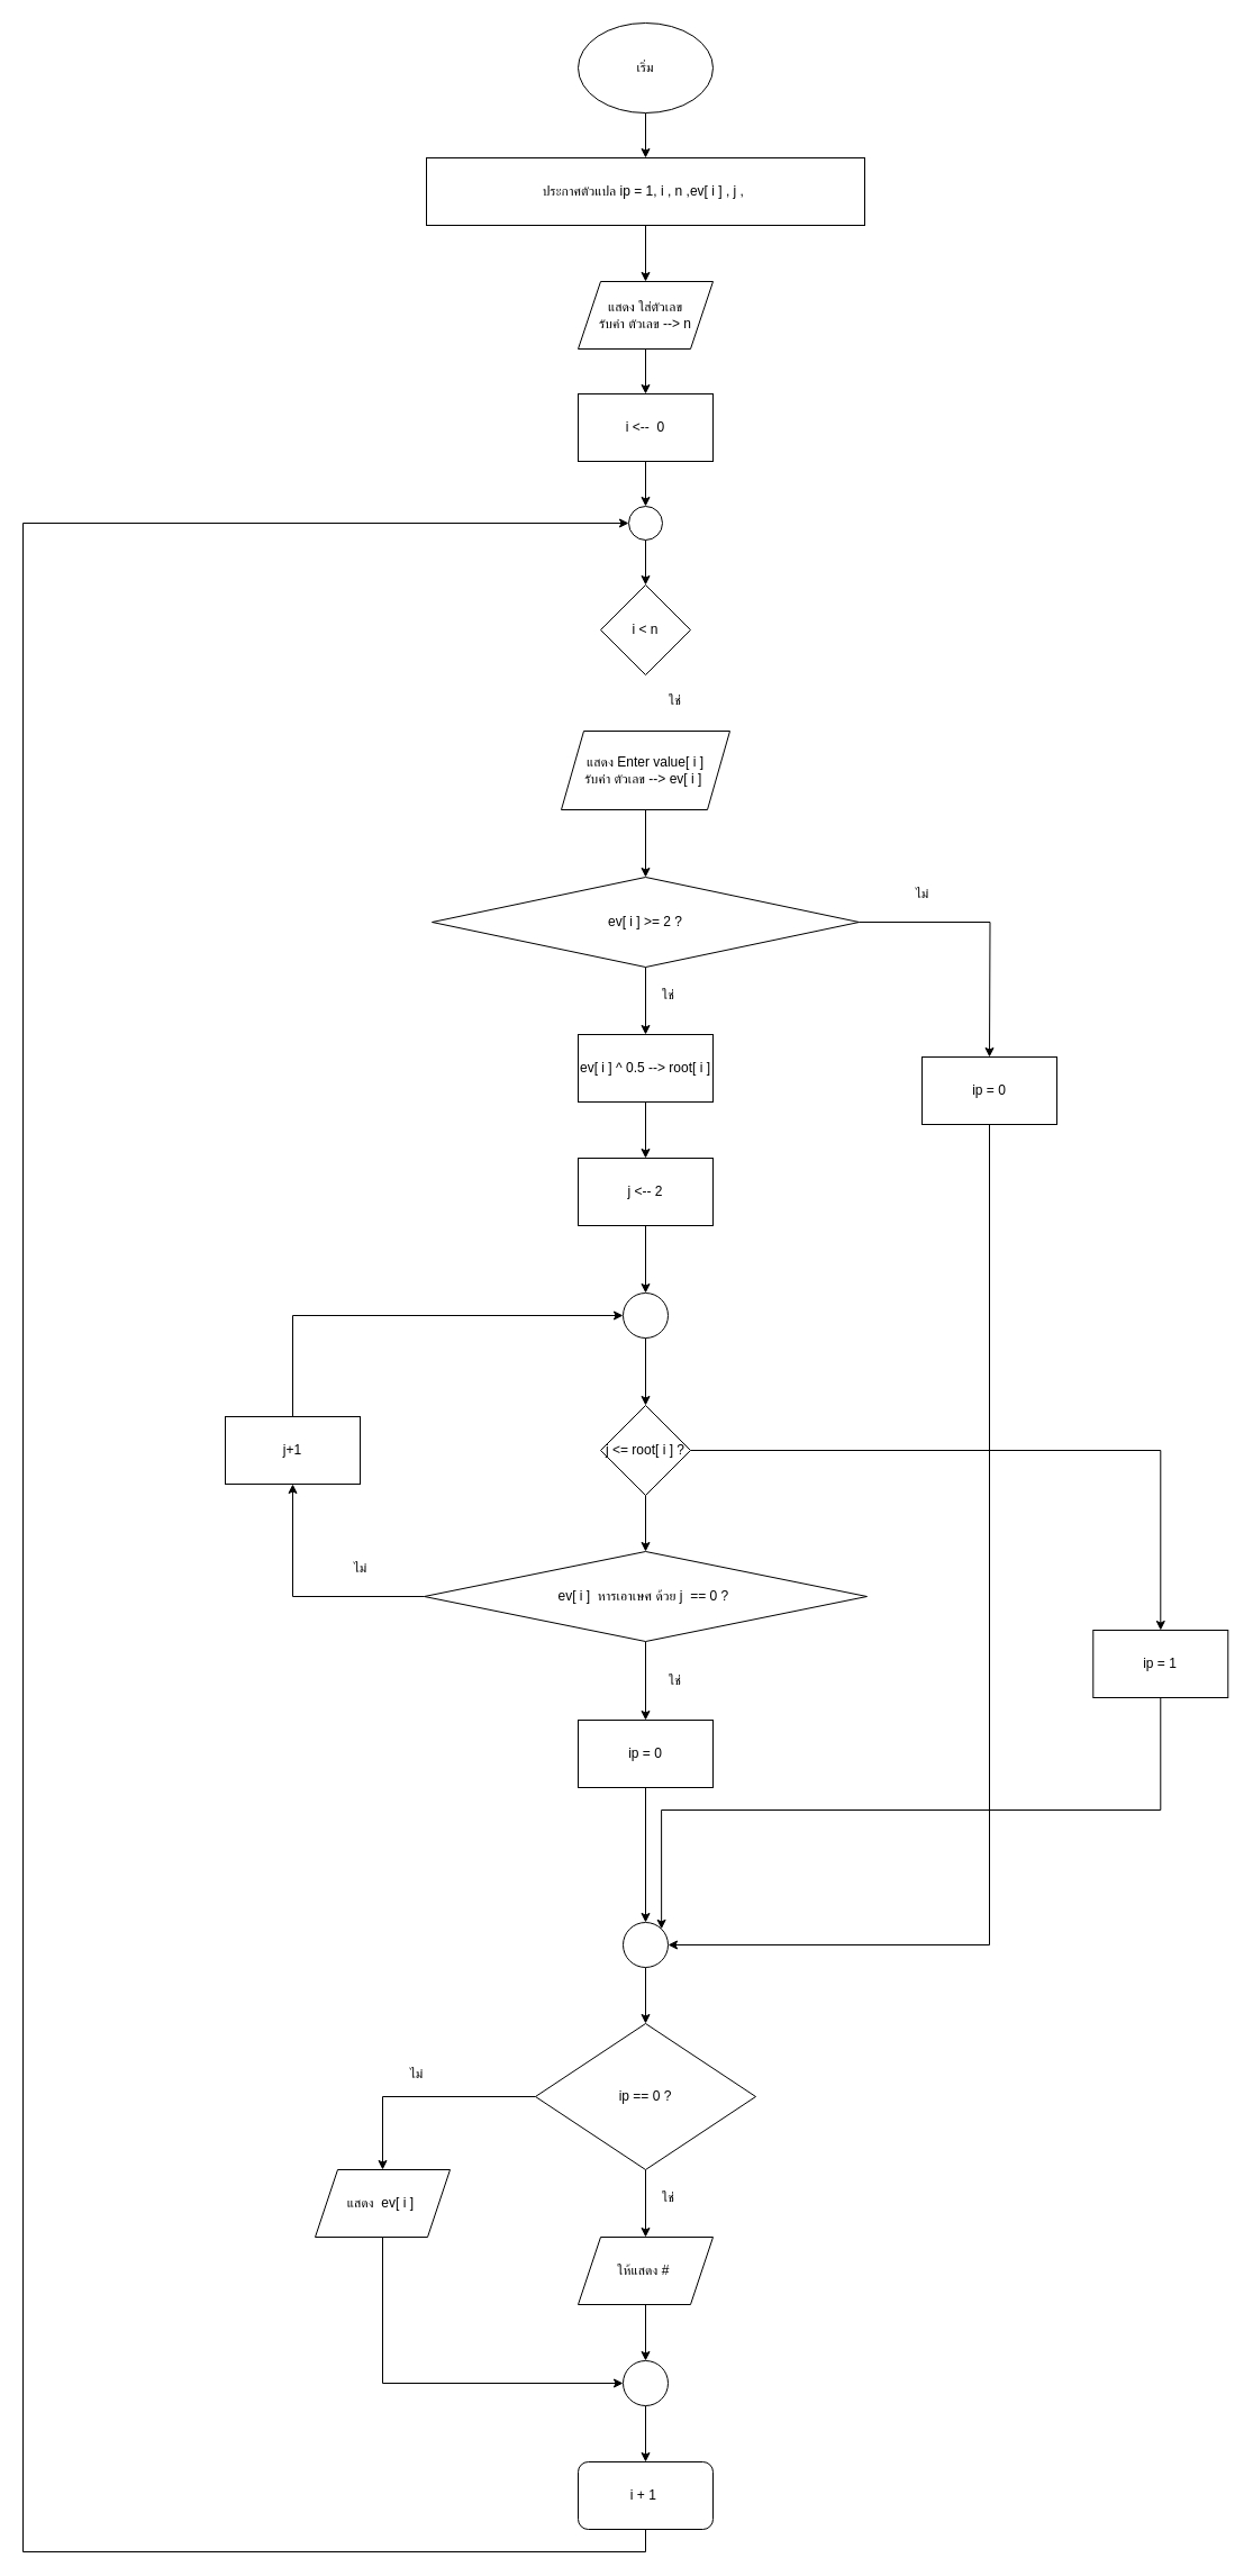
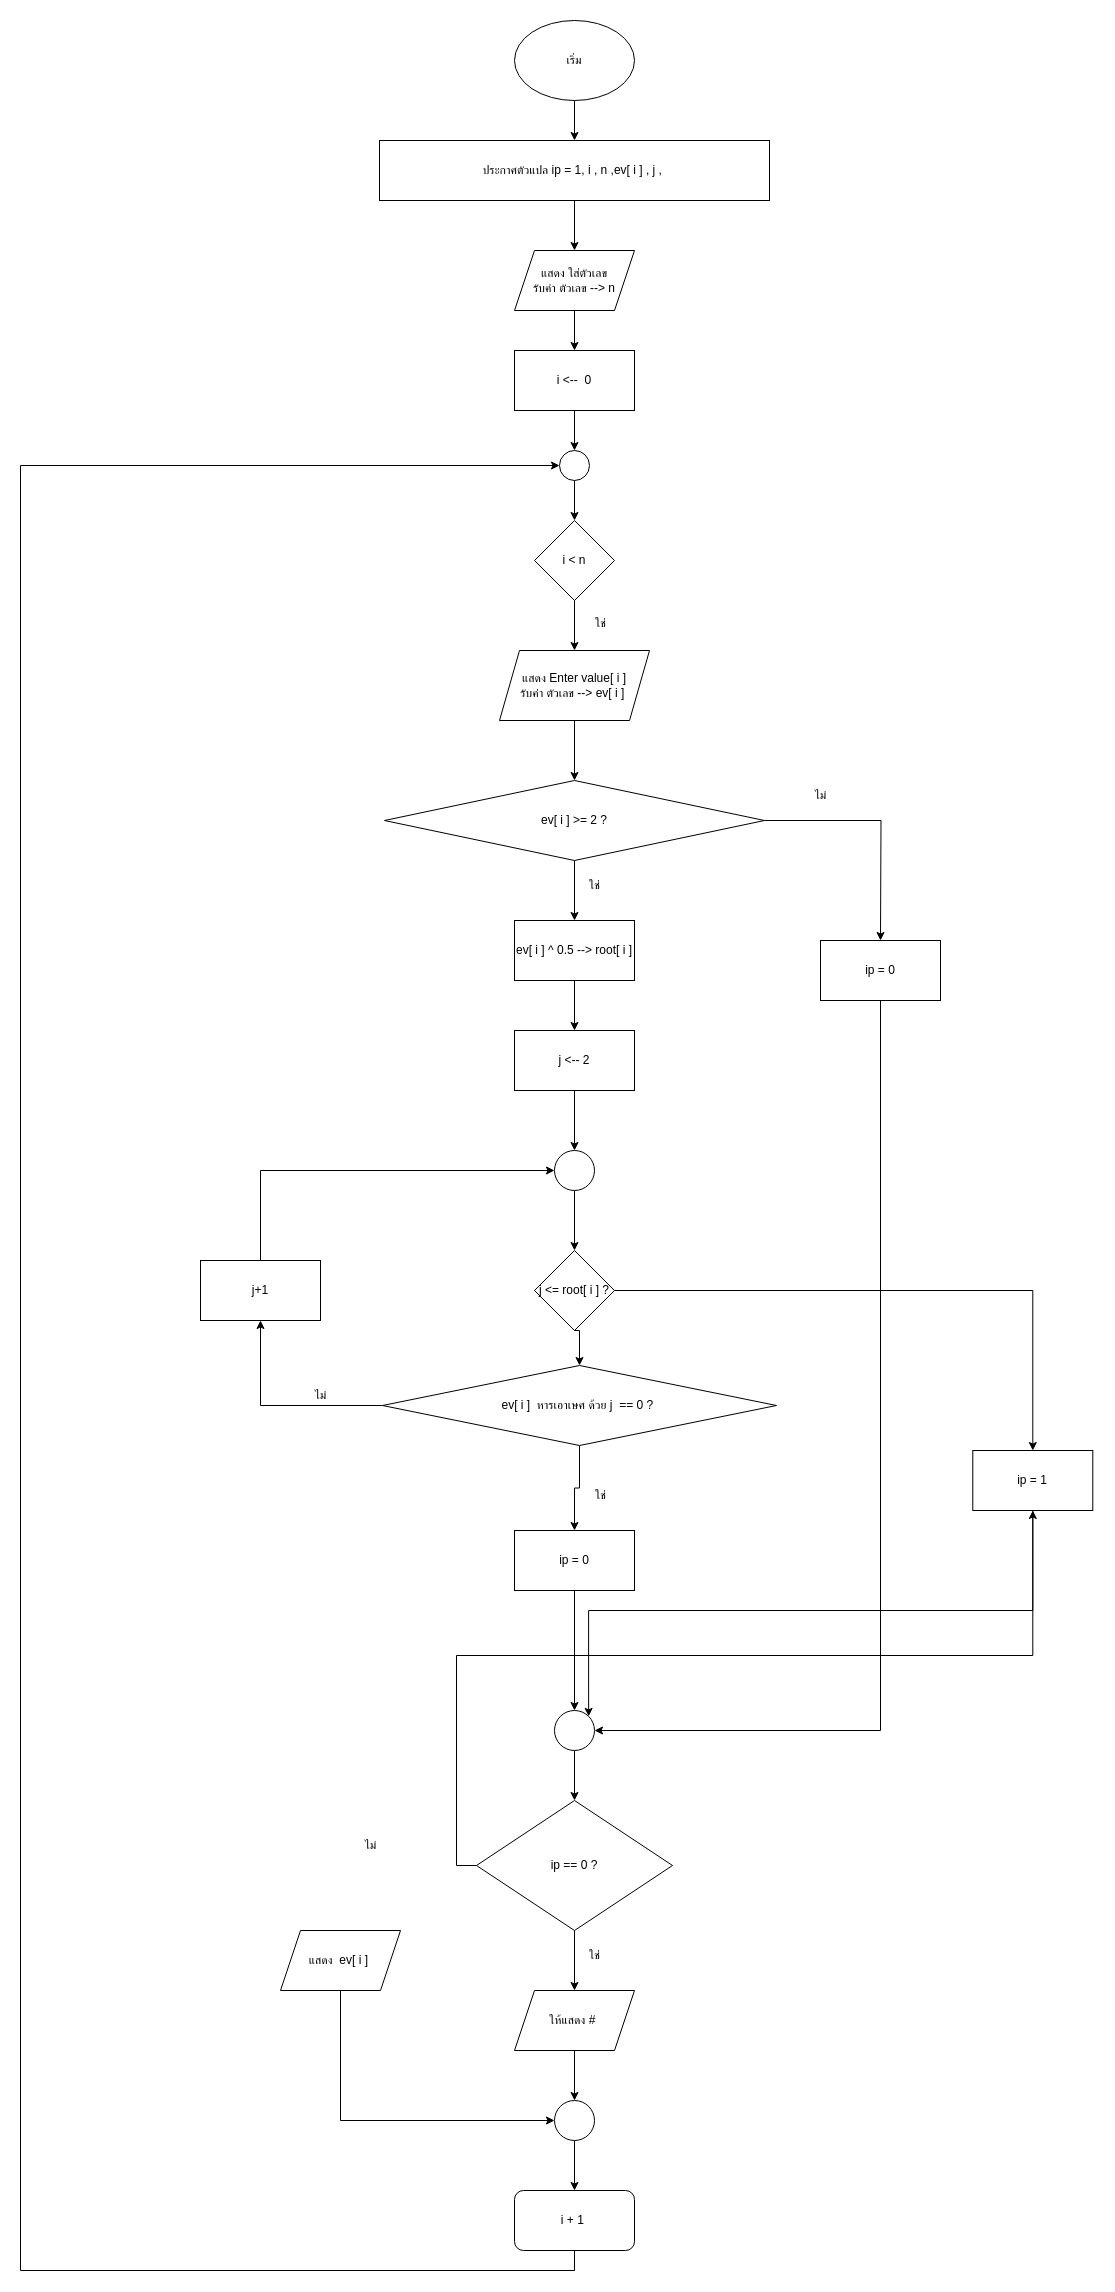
  <mxCell id="0" />
  <mxCell id="1" parent="0" />
  <mxCell id="2" style="edgeStyle=orthogonalEdgeStyle;rounded=0;orthogonalLoop=1;jettySize=auto;html=1;exitX=0.5;exitY=1;exitDx=0;exitDy=0;entryX=0.5;entryY=0;entryDx=0;entryDy=0;" edge="1" parent="1" source="3" target="42"><mxGeometry relative="1" as="geometry" /></mxCell>
  <mxCell id="3" value="&lt;font style=&quot;vertical-align: inherit;&quot; dir=&quot;auto&quot;&gt;&lt;font style=&quot;vertical-align: inherit;&quot; dir=&quot;auto&quot;&gt;เริ่ม&lt;/font&gt;&lt;/font&gt;" style="ellipse;whiteSpace=wrap;html=1;" vertex="1" parent="1"><mxGeometry x="514" y="20" width="120" height="80" as="geometry" /></mxCell>
  <mxCell id="4" style="edgeStyle=orthogonalEdgeStyle;rounded=0;orthogonalLoop=1;jettySize=auto;html=1;exitX=0.5;exitY=1;exitDx=0;exitDy=0;entryX=0.5;entryY=0;entryDx=0;entryDy=0;" edge="1" parent="1" source="5" target="9"><mxGeometry relative="1" as="geometry" /></mxCell>
  <mxCell id="5" value="&lt;font style=&quot;vertical-align: inherit;&quot; dir=&quot;auto&quot;&gt;&lt;font style=&quot;vertical-align: inherit;&quot; dir=&quot;auto&quot;&gt;แสดง ใส่ตัวเลข&lt;/font&gt;&lt;/font&gt;&lt;div&gt;รับค่า ตัวเลข --&amp;gt; n&lt;/div&gt;" style="shape=parallelogram;perimeter=parallelogramPerimeter;whiteSpace=wrap;html=1;fixedSize=1;" vertex="1" parent="1"><mxGeometry x="514" y="250" width="120" height="60" as="geometry" /></mxCell>
+ <mxCell id="6" style="edgeStyle=orthogonalEdgeStyle;rounded=0;orthogonalLoop=1;jettySize=auto;html=1;exitX=0.5;exitY=1;exitDx=0;exitDy=0;entryX=0.5;entryY=0;entryDx=0;entryDy=0;" edge="1" parent="1" source="7" target="11"><mxGeometry relative="1" as="geometry" /></mxCell>
  <mxCell id="7" value="i &amp;lt; n" style="rhombus;whiteSpace=wrap;html=1;" vertex="1" parent="1"><mxGeometry x="534" y="520" width="80" height="80" as="geometry" /></mxCell>
  <mxCell id="8" style="edgeStyle=orthogonalEdgeStyle;rounded=0;orthogonalLoop=1;jettySize=auto;html=1;exitX=0.5;exitY=1;exitDx=0;exitDy=0;entryX=0.5;entryY=0;entryDx=0;entryDy=0;" edge="1" parent="1" source="9" target="15"><mxGeometry relative="1" as="geometry" /></mxCell>
  <mxCell id="9" value="i &amp;lt;--&amp;nbsp; 0" style="rounded=0;whiteSpace=wrap;html=1;" vertex="1" parent="1"><mxGeometry x="514" y="350" width="120" height="60" as="geometry" /></mxCell>
  <mxCell id="10" style="edgeStyle=orthogonalEdgeStyle;rounded=0;orthogonalLoop=1;jettySize=auto;html=1;exitX=0.5;exitY=1;exitDx=0;exitDy=0;entryX=0.5;entryY=0;entryDx=0;entryDy=0;" edge="1" parent="1" source="11" target="30"><mxGeometry relative="1" as="geometry" /></mxCell>
  <mxCell id="11" value="แสดง&amp;nbsp;&lt;font style=&quot;color: light-dark(rgb(0, 0, 0), rgb(255, 255, 255));&quot; face=&quot;Helvetica&quot;&gt;&lt;span style=&quot;text-align: start;&quot;&gt;Enter value[ i ]&lt;/span&gt;&lt;/font&gt;&lt;div&gt;&lt;font style=&quot;color: light-dark(rgb(0, 0, 0), rgb(255, 255, 255));&quot; face=&quot;Helvetica&quot;&gt;รับค่า ตัวเลข --&amp;gt; ev[ i ]&amp;nbsp;&lt;/font&gt;&lt;/div&gt;" style="shape=parallelogram;perimeter=parallelogramPerimeter;whiteSpace=wrap;html=1;fixedSize=1;" vertex="1" parent="1"><mxGeometry x="499" y="650" width="150" height="70" as="geometry" /></mxCell>
  <mxCell id="12" style="edgeStyle=orthogonalEdgeStyle;rounded=0;orthogonalLoop=1;jettySize=auto;html=1;exitX=0.5;exitY=1;exitDx=0;exitDy=0;entryX=0;entryY=0.5;entryDx=0;entryDy=0;" edge="1" parent="1" source="13" target="15"><mxGeometry relative="1" as="geometry"><Array as="points"><mxPoint x="574" y="2270" /><mxPoint x="20" y="2270" /><mxPoint x="20" y="465" /></Array></mxGeometry></mxCell>
  <mxCell id="13" value="i + 1&amp;nbsp;" style="whiteSpace=wrap;html=1;rounded=1;" vertex="1" parent="1"><mxGeometry x="514" y="2190" width="120" height="60" as="geometry" /></mxCell>
  <mxCell id="14" style="edgeStyle=orthogonalEdgeStyle;rounded=0;orthogonalLoop=1;jettySize=auto;html=1;exitX=0.5;exitY=1;exitDx=0;exitDy=0;entryX=0.5;entryY=0;entryDx=0;entryDy=0;" edge="1" parent="1" source="15" target="7"><mxGeometry relative="1" as="geometry" /></mxCell>
  <mxCell id="15" value="" style="ellipse;whiteSpace=wrap;html=1;aspect=fixed;" vertex="1" parent="1"><mxGeometry x="559" y="450" width="30" height="30" as="geometry" /></mxCell>
  <mxCell id="16" value="ใช่" style="text;html=1;align=center;verticalAlign=middle;resizable=0;points=[];autosize=1;strokeColor=none;fillColor=none;" vertex="1" parent="1"><mxGeometry x="580" y="608" width="40" height="30" as="geometry" /></mxCell>
  <mxCell id="17" value="ไม่" style="text;html=1;align=center;verticalAlign=middle;resizable=0;points=[];autosize=1;strokeColor=none;fillColor=none;" vertex="1" parent="1"><mxGeometry x="800" y="780" width="40" height="30" as="geometry" /></mxCell>
  <mxCell id="18" style="edgeStyle=orthogonalEdgeStyle;rounded=0;orthogonalLoop=1;jettySize=auto;html=1;exitX=0.5;exitY=1;exitDx=0;exitDy=0;entryX=0.5;entryY=0;entryDx=0;entryDy=0;" edge="1" parent="1" source="19" target="24"><mxGeometry relative="1" as="geometry" /></mxCell>
  <mxCell id="19" value="ev[ i ] ^ 0.5 --&amp;gt; root[ i ]" style="rounded=0;whiteSpace=wrap;html=1;" vertex="1" parent="1"><mxGeometry x="514" y="920" width="120" height="60" as="geometry" /></mxCell>
  <mxCell id="20" style="edgeStyle=orthogonalEdgeStyle;rounded=0;orthogonalLoop=1;jettySize=auto;html=1;exitX=0.5;exitY=1;exitDx=0;exitDy=0;entryX=0.5;entryY=0;entryDx=0;entryDy=0;" edge="1" parent="1" source="22" target="27"><mxGeometry relative="1" as="geometry" /></mxCell>
  <mxCell id="21" style="edgeStyle=orthogonalEdgeStyle;rounded=0;orthogonalLoop=1;jettySize=auto;html=1;exitX=1;exitY=0.5;exitDx=0;exitDy=0;" edge="1" parent="1" source="22" target="58"><mxGeometry relative="1" as="geometry"><mxPoint x="1032.286" y="1750" as="targetPoint" /></mxGeometry></mxCell>
  <mxCell id="22" value="j &amp;lt;= root[ i ] ?" style="rhombus;whiteSpace=wrap;html=1;" vertex="1" parent="1"><mxGeometry x="534" y="1250" width="80" height="80" as="geometry" /></mxCell>
  <mxCell id="23" style="edgeStyle=orthogonalEdgeStyle;rounded=0;orthogonalLoop=1;jettySize=auto;html=1;exitX=0.5;exitY=1;exitDx=0;exitDy=0;entryX=0.5;entryY=0;entryDx=0;entryDy=0;" edge="1" parent="1" source="24" target="38"><mxGeometry relative="1" as="geometry" /></mxCell>
  <mxCell id="24" value="j &amp;lt;-- 2" style="rounded=0;whiteSpace=wrap;html=1;" vertex="1" parent="1"><mxGeometry x="514" y="1030" width="120" height="60" as="geometry" /></mxCell>
  <mxCell id="25" style="edgeStyle=orthogonalEdgeStyle;rounded=0;orthogonalLoop=1;jettySize=auto;html=1;exitX=0.5;exitY=1;exitDx=0;exitDy=0;entryX=0.5;entryY=0;entryDx=0;entryDy=0;" edge="1" parent="1" source="27" target="34"><mxGeometry relative="1" as="geometry" /></mxCell>
  <mxCell id="26" style="edgeStyle=orthogonalEdgeStyle;rounded=0;orthogonalLoop=1;jettySize=auto;html=1;exitX=0;exitY=0.5;exitDx=0;exitDy=0;entryX=0.5;entryY=1;entryDx=0;entryDy=0;" edge="1" parent="1" source="27" target="40"><mxGeometry relative="1" as="geometry" /></mxCell>
- <mxCell id="27" value="ev[ i ]&amp;nbsp; หารเอาเษศ ด้วย j&amp;nbsp; == 0 ?&amp;nbsp;" style="rhombus;whiteSpace=wrap;html=1;" vertex="1" parent="1"><mxGeometry x="377" y="1380" width="394" height="80" as="geometry" /></mxCell>
+ <mxCell id="27" value="ev[ i ]&amp;nbsp; หารเอาเษศ ด้วย j&amp;nbsp; == 0 ?&amp;nbsp;" style="rhombus;whiteSpace=wrap;html=1;" vertex="1" parent="1"><mxGeometry x="382" y="1365" width="394" height="80" as="geometry" /></mxCell>
  <mxCell id="28" style="edgeStyle=orthogonalEdgeStyle;rounded=0;orthogonalLoop=1;jettySize=auto;html=1;exitX=0.5;exitY=1;exitDx=0;exitDy=0;entryX=0.5;entryY=0;entryDx=0;entryDy=0;" edge="1" parent="1" source="30" target="19"><mxGeometry relative="1" as="geometry" /></mxCell>
  <mxCell id="29" style="edgeStyle=orthogonalEdgeStyle;rounded=0;orthogonalLoop=1;jettySize=auto;html=1;exitX=1;exitY=0.5;exitDx=0;exitDy=0;" edge="1" parent="1" source="30"><mxGeometry relative="1" as="geometry"><mxPoint x="880" y="940" as="targetPoint" /></mxGeometry></mxCell>
  <mxCell id="30" value="ev[ i ] &amp;gt;= 2 ?" style="rhombus;whiteSpace=wrap;html=1;" vertex="1" parent="1"><mxGeometry x="384" y="780" width="380" height="80" as="geometry" /></mxCell>
  <mxCell id="31" style="edgeStyle=orthogonalEdgeStyle;rounded=0;orthogonalLoop=1;jettySize=auto;html=1;exitX=0.5;exitY=1;exitDx=0;exitDy=0;entryX=1;entryY=0.5;entryDx=0;entryDy=0;" edge="1" parent="1" source="32" target="48"><mxGeometry relative="1" as="geometry"><mxPoint x="850" y="1816.4" as="targetPoint" /></mxGeometry></mxCell>
  <mxCell id="32" value="ip = 0" style="rounded=0;whiteSpace=wrap;html=1;" vertex="1" parent="1"><mxGeometry x="820" y="940" width="120" height="60" as="geometry" /></mxCell>
  <mxCell id="33" style="edgeStyle=orthogonalEdgeStyle;rounded=0;orthogonalLoop=1;jettySize=auto;html=1;exitX=0.5;exitY=1;exitDx=0;exitDy=0;entryX=0.5;entryY=0;entryDx=0;entryDy=0;" edge="1" parent="1" source="34" target="48"><mxGeometry relative="1" as="geometry" /></mxCell>
  <mxCell id="34" value="ip = 0" style="rounded=0;whiteSpace=wrap;html=1;" vertex="1" parent="1"><mxGeometry x="514" y="1530" width="120" height="60" as="geometry" /></mxCell>
  <mxCell id="35" value="ใช่" style="text;html=1;align=center;verticalAlign=middle;resizable=0;points=[];autosize=1;strokeColor=none;fillColor=none;" vertex="1" parent="1"><mxGeometry x="574" y="870" width="40" height="30" as="geometry" /></mxCell>
  <mxCell id="36" value="ใช่" style="text;html=1;align=center;verticalAlign=middle;resizable=0;points=[];autosize=1;strokeColor=none;fillColor=none;" vertex="1" parent="1"><mxGeometry x="580" y="1480" width="40" height="30" as="geometry" /></mxCell>
  <mxCell id="37" style="edgeStyle=orthogonalEdgeStyle;rounded=0;orthogonalLoop=1;jettySize=auto;html=1;exitX=0.5;exitY=1;exitDx=0;exitDy=0;entryX=0.5;entryY=0;entryDx=0;entryDy=0;" edge="1" parent="1" source="38" target="22"><mxGeometry relative="1" as="geometry" /></mxCell>
  <mxCell id="38" value="" style="ellipse;whiteSpace=wrap;html=1;aspect=fixed;" vertex="1" parent="1"><mxGeometry x="554" y="1150" width="40" height="40" as="geometry" /></mxCell>
  <mxCell id="39" style="edgeStyle=orthogonalEdgeStyle;rounded=0;orthogonalLoop=1;jettySize=auto;html=1;exitX=0.5;exitY=0;exitDx=0;exitDy=0;entryX=0;entryY=0.5;entryDx=0;entryDy=0;" edge="1" parent="1" source="40" target="38"><mxGeometry relative="1" as="geometry" /></mxCell>
  <mxCell id="40" value="j+1" style="rounded=0;whiteSpace=wrap;html=1;" vertex="1" parent="1"><mxGeometry x="200" y="1260" width="120" height="60" as="geometry" /></mxCell>
  <mxCell id="41" style="edgeStyle=orthogonalEdgeStyle;rounded=0;orthogonalLoop=1;jettySize=auto;html=1;exitX=0.5;exitY=1;exitDx=0;exitDy=0;entryX=0.5;entryY=0;entryDx=0;entryDy=0;" edge="1" parent="1" source="42" target="5"><mxGeometry relative="1" as="geometry" /></mxCell>
  <mxCell id="42" value="ประกาศตัวแปล ip = 1, i , n ,ev[ i ] , j ,&amp;nbsp;" style="rounded=0;whiteSpace=wrap;html=1;" vertex="1" parent="1"><mxGeometry x="379" y="140" width="390" height="60" as="geometry" /></mxCell>
  <mxCell id="43" value="ไม่" style="text;html=1;align=center;verticalAlign=middle;resizable=0;points=[];autosize=1;strokeColor=none;fillColor=none;" vertex="1" parent="1"><mxGeometry x="300" y="1380" width="40" height="30" as="geometry" /></mxCell>
  <mxCell id="44" style="edgeStyle=orthogonalEdgeStyle;rounded=0;orthogonalLoop=1;jettySize=auto;html=1;exitX=0.5;exitY=1;exitDx=0;exitDy=0;entryX=0.5;entryY=0;entryDx=0;entryDy=0;" edge="1" parent="1" source="46" target="50"><mxGeometry relative="1" as="geometry" /></mxCell>
- <mxCell id="45" style="edgeStyle=orthogonalEdgeStyle;rounded=0;orthogonalLoop=1;jettySize=auto;html=1;exitX=0;exitY=0.5;exitDx=0;exitDy=0;entryX=0.5;entryY=0;entryDx=0;entryDy=0;" edge="1" parent="1" source="46" target="52"><mxGeometry relative="1" as="geometry" /></mxCell>
+ <mxCell id="45" style="edgeStyle=orthogonalEdgeStyle;rounded=0;orthogonalLoop=1;jettySize=auto;html=1;exitX=0;exitY=0.5;exitDx=0;exitDy=0;" edge="1" parent="1" source="46" target="58"><mxGeometry relative="1" as="geometry" /></mxCell>
  <mxCell id="46" value="ip == 0 ?" style="rhombus;whiteSpace=wrap;html=1;" vertex="1" parent="1"><mxGeometry x="476" y="1800" width="196" height="130" as="geometry" /></mxCell>
  <mxCell id="47" style="edgeStyle=orthogonalEdgeStyle;rounded=0;orthogonalLoop=1;jettySize=auto;html=1;exitX=0.5;exitY=1;exitDx=0;exitDy=0;entryX=0.5;entryY=0;entryDx=0;entryDy=0;" edge="1" parent="1" source="48" target="46"><mxGeometry relative="1" as="geometry" /></mxCell>
  <mxCell id="48" value="" style="ellipse;whiteSpace=wrap;html=1;aspect=fixed;" vertex="1" parent="1"><mxGeometry x="554" y="1710" width="40" height="40" as="geometry" /></mxCell>
  <mxCell id="49" style="edgeStyle=orthogonalEdgeStyle;rounded=0;orthogonalLoop=1;jettySize=auto;html=1;exitX=0.5;exitY=1;exitDx=0;exitDy=0;entryX=0.5;entryY=0;entryDx=0;entryDy=0;" edge="1" parent="1" source="50" target="56"><mxGeometry relative="1" as="geometry" /></mxCell>
  <mxCell id="50" value="ให้แสดง #&amp;nbsp;" style="shape=parallelogram;perimeter=parallelogramPerimeter;whiteSpace=wrap;html=1;fixedSize=1;" vertex="1" parent="1"><mxGeometry x="514" y="1990" width="120" height="60" as="geometry" /></mxCell>
  <mxCell id="51" style="edgeStyle=orthogonalEdgeStyle;rounded=0;orthogonalLoop=1;jettySize=auto;html=1;exitX=0.5;exitY=1;exitDx=0;exitDy=0;entryX=0;entryY=0.5;entryDx=0;entryDy=0;" edge="1" parent="1" source="52" target="56"><mxGeometry relative="1" as="geometry" /></mxCell>
  <mxCell id="52" value="แสดง&amp;nbsp; ev[ i ]&amp;nbsp;" style="shape=parallelogram;perimeter=parallelogramPerimeter;whiteSpace=wrap;html=1;fixedSize=1;" vertex="1" parent="1"><mxGeometry x="280" y="1930" width="120" height="60" as="geometry" /></mxCell>
  <mxCell id="53" value="ใช่" style="text;html=1;align=center;verticalAlign=middle;resizable=0;points=[];autosize=1;strokeColor=none;fillColor=none;" vertex="1" parent="1"><mxGeometry x="574" y="1940" width="40" height="30" as="geometry" /></mxCell>
  <mxCell id="54" value="ไม่" style="text;html=1;align=center;verticalAlign=middle;resizable=0;points=[];autosize=1;strokeColor=none;fillColor=none;" vertex="1" parent="1"><mxGeometry x="350" y="1830" width="40" height="30" as="geometry" /></mxCell>
  <mxCell id="55" style="edgeStyle=orthogonalEdgeStyle;rounded=0;orthogonalLoop=1;jettySize=auto;html=1;exitX=0.5;exitY=1;exitDx=0;exitDy=0;entryX=0.5;entryY=0;entryDx=0;entryDy=0;" edge="1" parent="1" source="56" target="13"><mxGeometry relative="1" as="geometry" /></mxCell>
  <mxCell id="56" value="" style="ellipse;whiteSpace=wrap;html=1;aspect=fixed;" vertex="1" parent="1"><mxGeometry x="554" y="2100" width="40" height="40" as="geometry" /></mxCell>
  <mxCell id="57" style="edgeStyle=orthogonalEdgeStyle;rounded=0;orthogonalLoop=1;jettySize=auto;html=1;exitX=0.5;exitY=1;exitDx=0;exitDy=0;entryX=1;entryY=0;entryDx=0;entryDy=0;" edge="1" parent="1" source="58" target="48"><mxGeometry relative="1" as="geometry" /></mxCell>
  <mxCell id="58" value="ip = 1" style="rounded=0;whiteSpace=wrap;html=1;" vertex="1" parent="1"><mxGeometry x="972.286" y="1450" width="120" height="60" as="geometry" /></mxCell>
